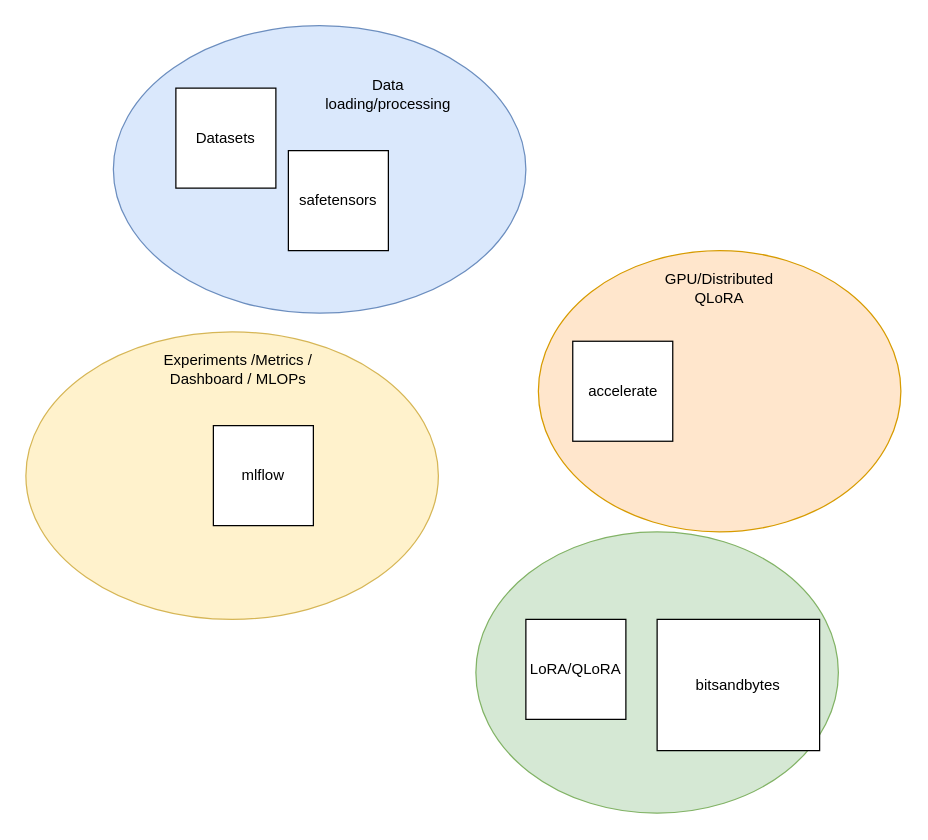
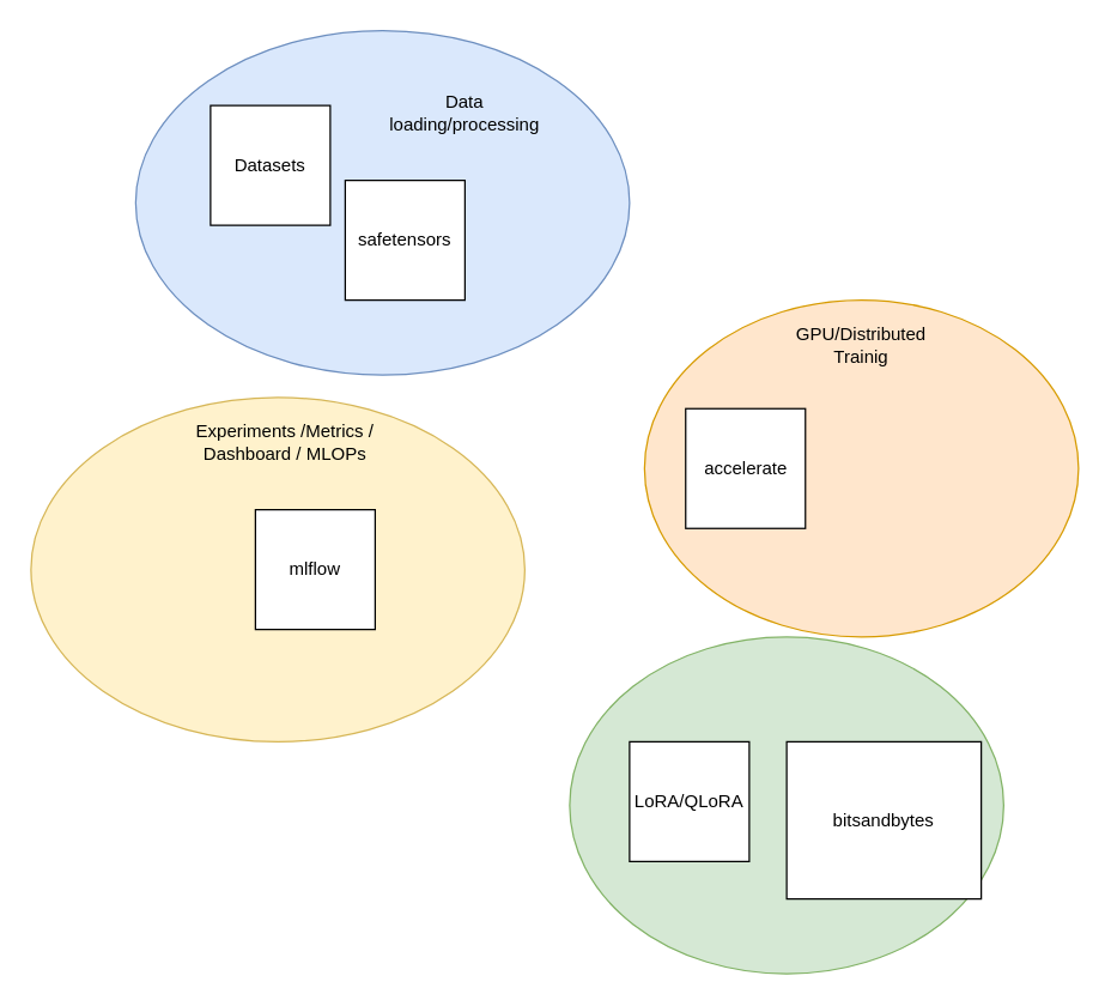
  <mxCell id="0" />
  <mxCell id="1" parent="0" />
  <mxCell id="2" value="" style="ellipse;whiteSpace=wrap;html=1;fillColor=#fff2cc;strokeColor=#d6b656;" vertex="1" parent="1"><mxGeometry x="20" y="265" width="330" height="230" as="geometry" /></mxCell>
  <mxCell id="3" value="" style="ellipse;whiteSpace=wrap;html=1;fillColor=#ffe6cc;strokeColor=#d79b00;" vertex="1" parent="1"><mxGeometry x="430" y="200" width="290" height="225" as="geometry" /></mxCell>
  <mxCell id="4" value="" style="ellipse;whiteSpace=wrap;html=1;fillColor=#dae8fc;strokeColor=#6c8ebf;" vertex="1" parent="1"><mxGeometry x="90" y="20" width="330" height="230" as="geometry" /></mxCell>
  <mxCell id="5" value="safetensors" style="whiteSpace=wrap;html=1;aspect=fixed;" vertex="1" parent="1"><mxGeometry x="230" y="120" width="80" height="80" as="geometry" /></mxCell>
  <mxCell id="6" value="accelerate" style="whiteSpace=wrap;html=1;aspect=fixed;" vertex="1" parent="1"><mxGeometry x="457.5" y="272.5" width="80" height="80" as="geometry" /></mxCell>
  <mxCell id="7" value="Datasets" style="whiteSpace=wrap;html=1;aspect=fixed;" vertex="1" parent="1"><mxGeometry x="140" y="70" width="80" height="80" as="geometry" /></mxCell>
- <mxCell id="8" value="GPU/Distributed QLoRA" style="text;strokeColor=none;align=center;fillColor=none;html=1;verticalAlign=middle;whiteSpace=wrap;rounded=0;" vertex="1" parent="1"><mxGeometry x="545" y="215" width="60" height="30" as="geometry" /></mxCell>
+ <mxCell id="8" value="GPU/Distributed Trainig" style="text;strokeColor=none;align=center;fillColor=none;html=1;verticalAlign=middle;whiteSpace=wrap;rounded=0;" vertex="1" parent="1"><mxGeometry x="545" y="215" width="60" height="30" as="geometry" /></mxCell>
  <mxCell id="9" value="Data loading/processing" style="text;strokeColor=none;align=center;fillColor=none;html=1;verticalAlign=middle;whiteSpace=wrap;rounded=0;" vertex="1" parent="1"><mxGeometry x="280" y="60" width="60" height="30" as="geometry" /></mxCell>
  <mxCell id="10" value="mlflow" style="whiteSpace=wrap;html=1;aspect=fixed;" vertex="1" parent="1"><mxGeometry x="170" y="340" width="80" height="80" as="geometry" /></mxCell>
  <mxCell id="11" value="Experiments /Metrics / Dashboard / MLOPs" style="text;strokeColor=none;align=center;fillColor=none;html=1;verticalAlign=middle;whiteSpace=wrap;rounded=0;" vertex="1" parent="1"><mxGeometry x="120" y="280" width="140" height="30" as="geometry" /></mxCell>
  <mxCell id="12" value="" style="ellipse;whiteSpace=wrap;html=1;fillColor=#d5e8d4;strokeColor=#82b366;" vertex="1" parent="1"><mxGeometry x="380" y="425" width="290" height="225" as="geometry" /></mxCell>
  <mxCell id="13" value="LoRA/QLoRA" style="whiteSpace=wrap;html=1;aspect=fixed;" vertex="1" parent="1"><mxGeometry x="420" y="495" width="80" height="80" as="geometry" /></mxCell>
  <mxCell id="14" value="bitsandbytes" style="whiteSpace=wrap;html=1;aspect=fixed;" vertex="1" parent="1"><mxGeometry x="525" y="495" width="130" height="105" as="geometry" /></mxCell>
